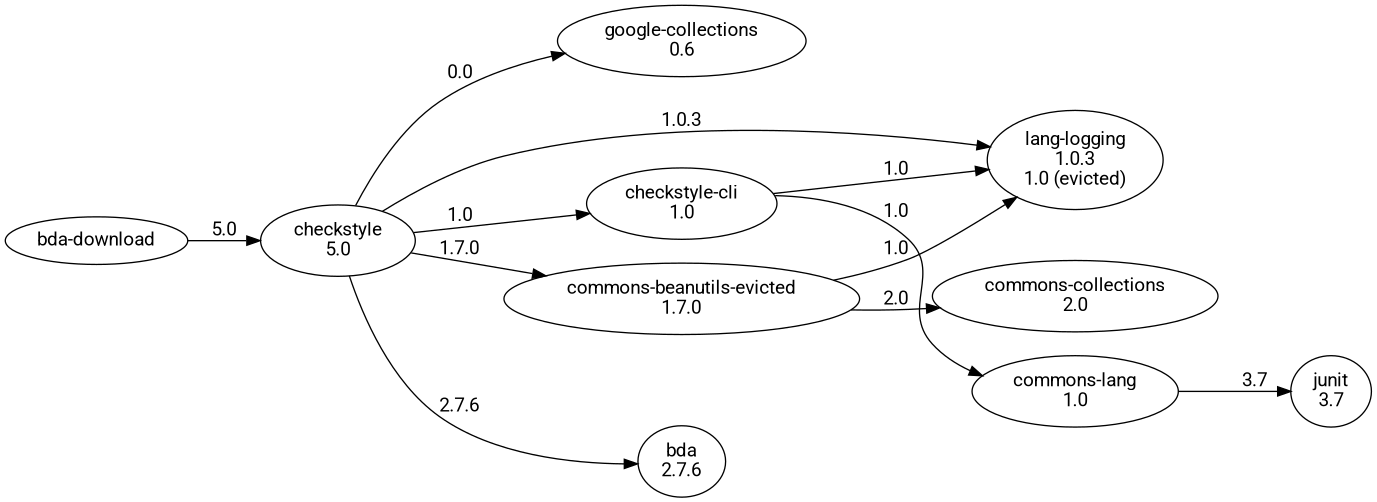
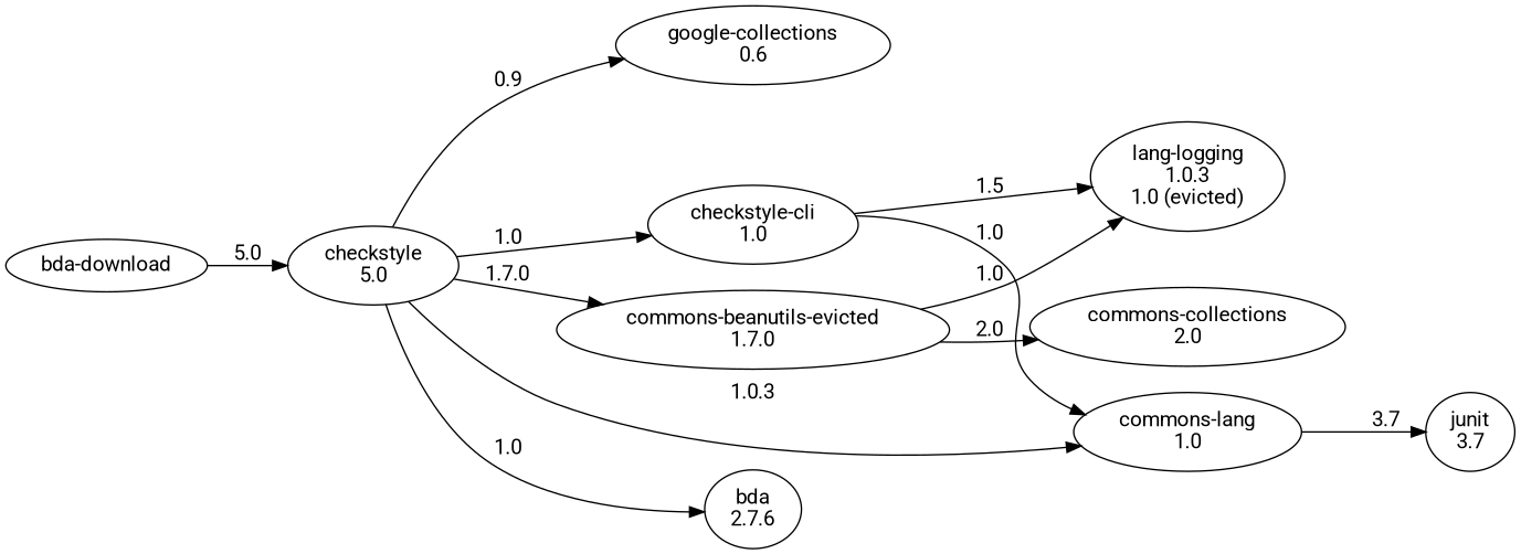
  digraph {
    fontname=Roboto
    rankdir=LR
    node [fontname=Roboto]
    edge [fontname=Roboto]
    n1 [label="bda-download"]
    n2 [label="checkstyle\n5.0"]
    n3 [label="google-collections\n0.6"]
    n4 [label="lang-logging\n1.0.3\n1.0 (evicted)"]
    n5 [label="checkstyle-cli\n1.0"]
    n6 [label="commons-beanutils-evicted\n1.7.0"]
    n7 [label="bda\n2.7.6"]
    n8 [label="commons-lang\n1.0"]
    n9 [label="commons-collections\n2.0"]
    n10 [label="junit\n3.7"]
    n1 -> n2 [label=5.0]
-   n2 -> n3 [label=0.0]
-   n2 -> n4 [label="1.0.3"]
+   n2 -> n3 [label=0.9]
+   n2 -> n8 [label="1.0.3"]
    n2 -> n5 [label=1.0]
    n2 -> n6 [label="1.7.0"]
-   n2 -> n7 [label="2.7.6"]
-   n5 -> n4 [label=1.0]
+   n2 -> n7 [label=1.0]
+   n5 -> n4 [label=1.5]
    n5 -> n8 [label=1.0]
    n6 -> n4 [label=1.0]
    n6 -> n9 [label=2.0]
    n8 -> n10 [label=3.7]
  }
